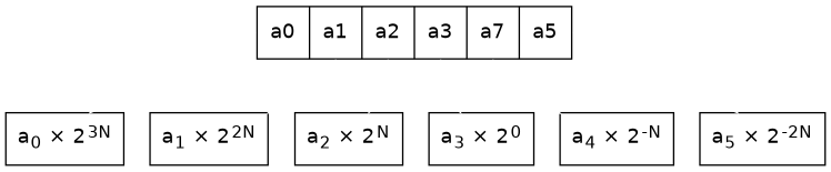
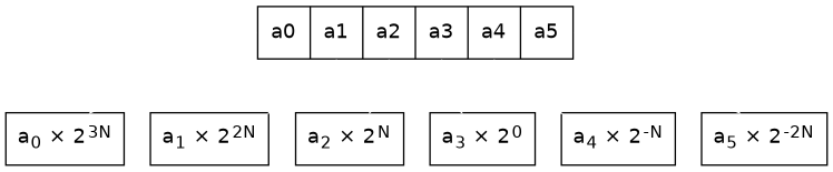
  digraph {
    rankdir=TB
    node [fillcolor=white fontname=helvetica shape=record style=filled]
    edge [color=white]
-   n1 [label="<b0> a0 | <b1> a1 | <b2> a2 | <b3> a3 | <b4> a7 | <b5> a5" width=3]
+   n1 [label="<b0> a0 | <b1> a1 | <b2> a2 | <b3> a3 | <b4> a4 | <b5> a5" width=3]
    n2 [label=<a<sub>0</sub> × 2<sup>3N</sup>>]
    n3 [label=<a<sub>1</sub> × 2<sup>2N</sup>>]
    n4 [label=<a<sub>2</sub> × 2<sup>N</sup>>]
    n5 [label=<a<sub>3</sub> × 2<sup>0</sup>>]
    n6 [label=<a<sub>4</sub> × 2<sup>-N</sup>>]
    n7 [label=<a<sub>5</sub> × 2<sup>-2N</sup>>]
    n1 -> n2 [tailport=b0]
    n1 -> n3 [tailport=b1]
    n1 -> n4 [tailport=b2]
    n1 -> n5 [tailport=b3]
    n1 -> n6 [tailport=b4]
    n1 -> n7 [tailport=b5]
  }
